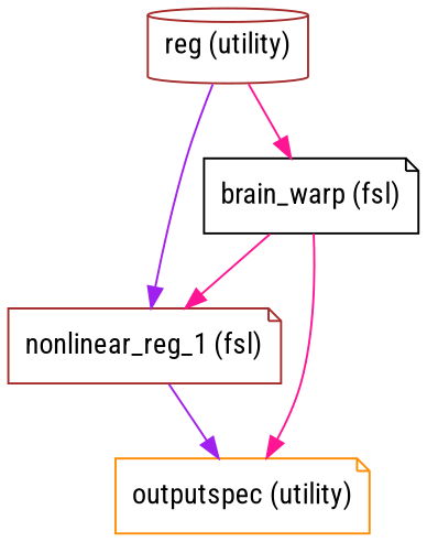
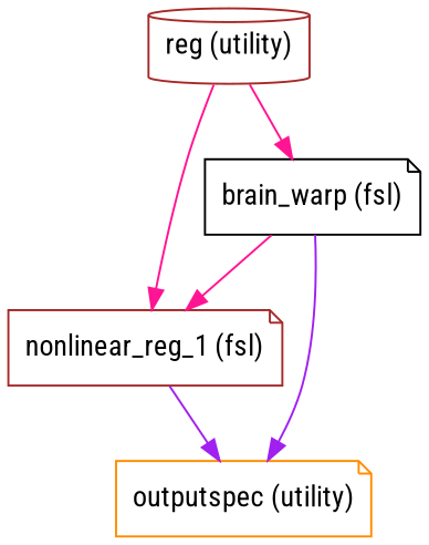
  strict digraph {
    fontname="Roboto Condensed"
    node [color=brown fontname="Roboto Condensed" shape=note]
    edge [color=deeppink fontname="Roboto Condensed"]
    n1 [label="reg (utility)" shape=cylinder]
    "nonlinear_reg_1 (fsl)"
    "brain_warp (fsl)" [color=black]
    "outputspec (utility)" [color=darkorange]
-   n1 -> "nonlinear_reg_1 (fsl)" [color=purple]
+   n1 -> "nonlinear_reg_1 (fsl)"
    n1 -> "brain_warp (fsl)"
    "nonlinear_reg_1 (fsl)" -> "outputspec (utility)" [color=purple]
    "brain_warp (fsl)" -> "nonlinear_reg_1 (fsl)"
-   "brain_warp (fsl)" -> "outputspec (utility)"
+   "brain_warp (fsl)" -> "outputspec (utility)" [color=purple]
  }
